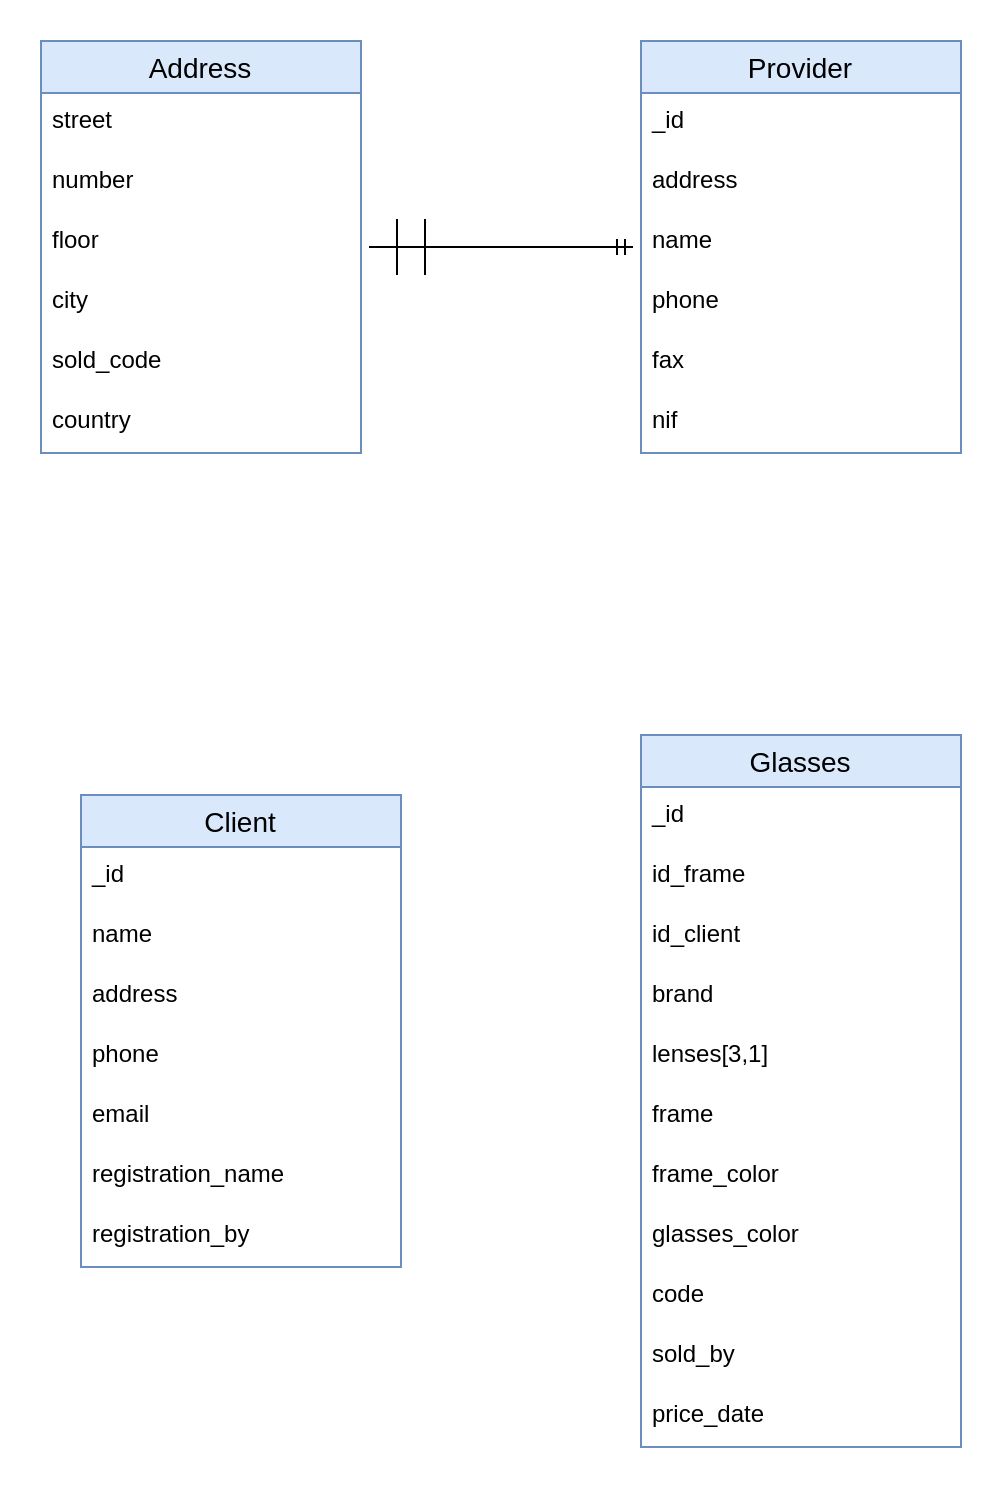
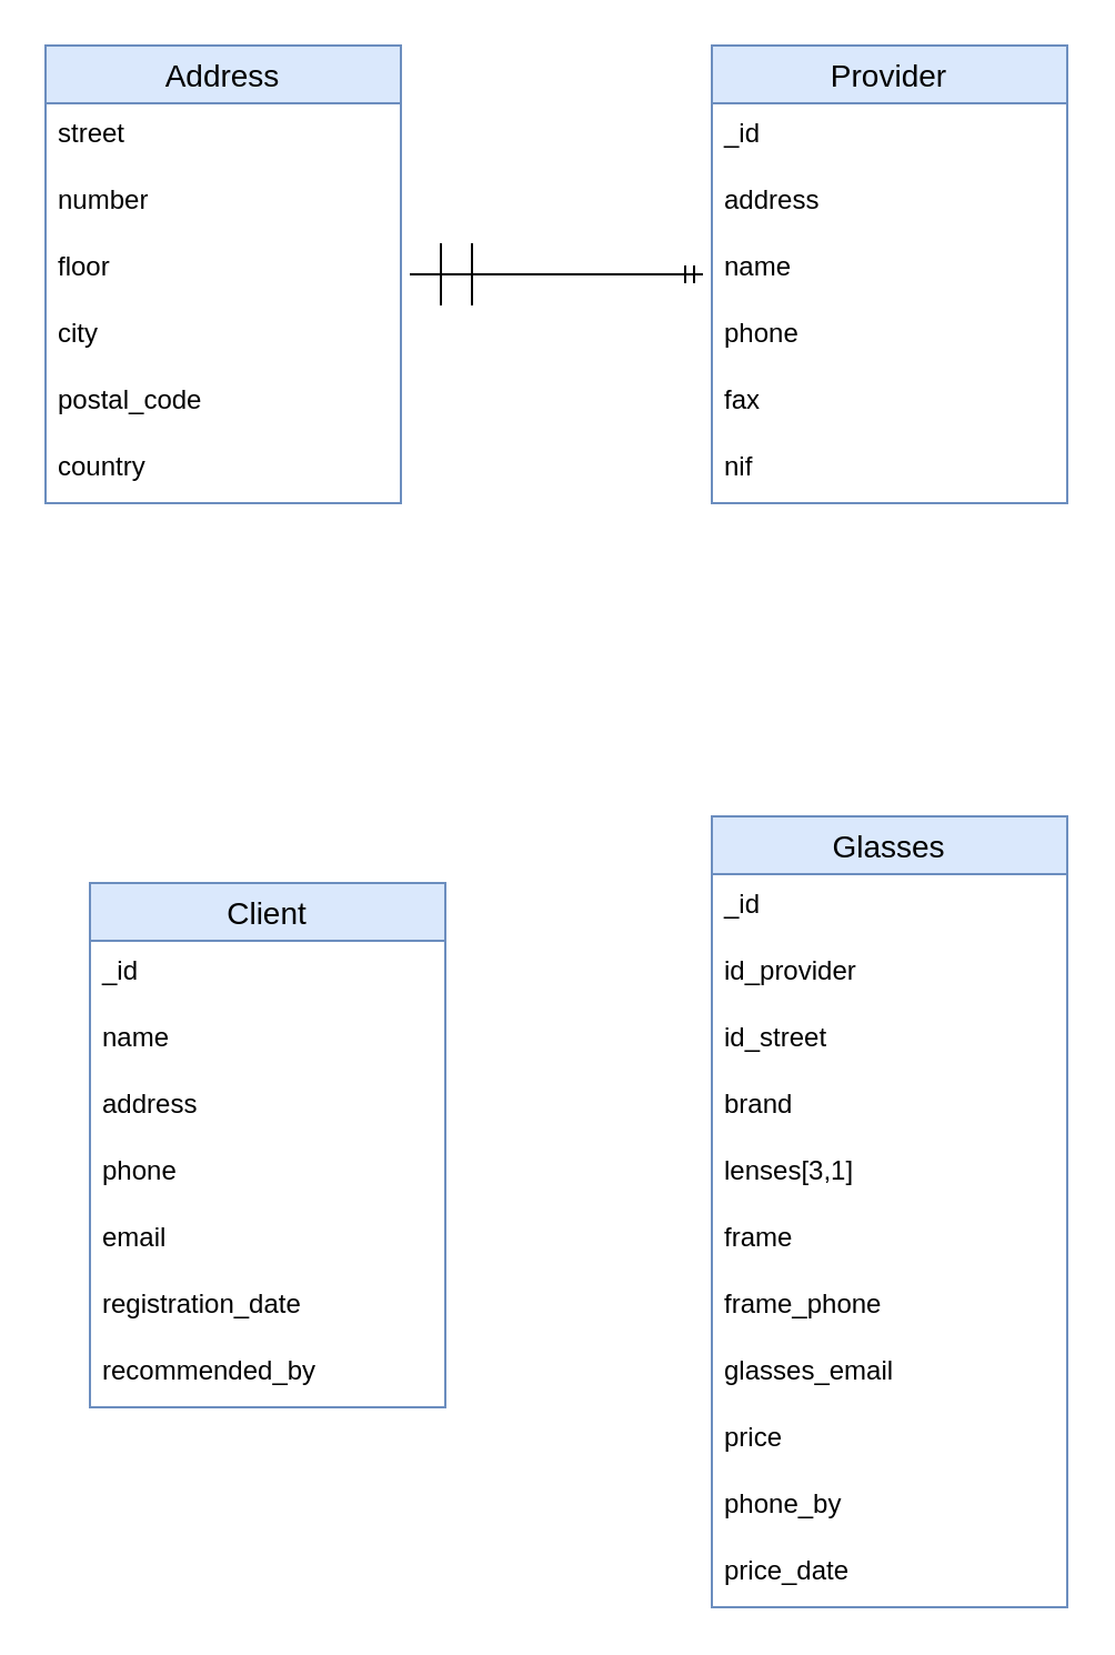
  <mxCell id="0" />
  <mxCell id="1" parent="0" />
  <mxCell id="2" value="Provider" style="swimlane;fontStyle=0;childLayout=stackLayout;horizontal=1;startSize=26;horizontalStack=0;resizeParent=1;resizeParentMax=0;resizeLast=0;collapsible=1;marginBottom=0;align=center;fontSize=14;fillColor=#dae8fc;strokeColor=#6c8ebf;direction=east;strokeWidth=1;perimeterSpacing=4;rounded=0;gradientColor=none;swimlaneFillColor=default;" parent="1" vertex="1"><mxGeometry x="320" y="20" width="160" height="206" as="geometry"><mxRectangle x="190" y="190" width="50" height="26" as="alternateBounds" /></mxGeometry></mxCell>
  <mxCell id="3" value="_id" style="text;strokeColor=none;fillColor=none;spacingLeft=4;spacingRight=4;overflow=hidden;rotatable=0;points=[[0,0.5],[1,0.5]];portConstraint=eastwest;fontSize=12;" parent="2" vertex="1"><mxGeometry y="26" width="160" height="30" as="geometry" /></mxCell>
  <mxCell id="4" value="address" style="text;strokeColor=none;fillColor=none;spacingLeft=4;spacingRight=4;overflow=hidden;rotatable=0;points=[[0,0.5],[1,0.5]];portConstraint=eastwest;fontSize=12;rounded=0;" parent="2" vertex="1"><mxGeometry y="56" width="160" height="30" as="geometry" /></mxCell>
  <mxCell id="5" value="name" style="text;strokeColor=none;fillColor=none;spacingLeft=4;spacingRight=4;overflow=hidden;rotatable=0;points=[[0,0.5],[1,0.5]];portConstraint=eastwest;fontSize=12;" parent="2" vertex="1"><mxGeometry y="86" width="160" height="30" as="geometry" /></mxCell>
  <mxCell id="6" value="phone&#10;" style="text;strokeColor=none;fillColor=none;spacingLeft=4;spacingRight=4;overflow=hidden;rotatable=0;points=[[0,0.5],[1,0.5]];portConstraint=eastwest;fontSize=12;" parent="2" vertex="1"><mxGeometry y="116" width="160" height="30" as="geometry" /></mxCell>
  <mxCell id="7" value="fax    " style="text;strokeColor=none;fillColor=none;spacingLeft=4;spacingRight=4;overflow=hidden;rotatable=0;points=[[0,0.5],[1,0.5]];portConstraint=eastwest;fontSize=12;" parent="2" vertex="1"><mxGeometry y="146" width="160" height="30" as="geometry" /></mxCell>
  <mxCell id="8" value="nif" style="text;strokeColor=none;fillColor=none;spacingLeft=4;spacingRight=4;overflow=hidden;rotatable=0;points=[[0,0.5],[1,0.5]];portConstraint=eastwest;fontSize=12;" parent="2" vertex="1"><mxGeometry y="176" width="160" height="30" as="geometry" /></mxCell>
  <mxCell id="9" value="Address" style="swimlane;fontStyle=0;childLayout=stackLayout;horizontal=1;startSize=26;horizontalStack=0;resizeParent=1;resizeParentMax=0;resizeLast=0;collapsible=1;marginBottom=0;align=center;fontSize=14;fillColor=#dae8fc;strokeColor=#6c8ebf;direction=east;strokeWidth=1;perimeterSpacing=4;rounded=0;gradientColor=none;swimlaneFillColor=default;" parent="1" vertex="1"><mxGeometry x="20" y="20" width="160" height="206" as="geometry"><mxRectangle x="190" y="190" width="50" height="26" as="alternateBounds" /></mxGeometry></mxCell>
  <mxCell id="10" value="street" style="text;strokeColor=none;fillColor=none;spacingLeft=4;spacingRight=4;overflow=hidden;rotatable=0;points=[[0,0.5],[1,0.5]];portConstraint=eastwest;fontSize=12;" parent="9" vertex="1"><mxGeometry y="26" width="160" height="30" as="geometry" /></mxCell>
  <mxCell id="11" value="number" style="text;strokeColor=none;fillColor=none;spacingLeft=4;spacingRight=4;overflow=hidden;rotatable=0;points=[[0,0.5],[1,0.5]];portConstraint=eastwest;fontSize=12;rounded=0;" parent="9" vertex="1"><mxGeometry y="56" width="160" height="30" as="geometry" /></mxCell>
  <mxCell id="12" value="floor" style="text;strokeColor=none;fillColor=none;spacingLeft=4;spacingRight=4;overflow=hidden;rotatable=0;points=[[0,0.5],[1,0.5]];portConstraint=eastwest;fontSize=12;" parent="9" vertex="1"><mxGeometry y="86" width="160" height="30" as="geometry" /></mxCell>
  <mxCell id="13" value="city" style="text;strokeColor=none;fillColor=none;spacingLeft=4;spacingRight=4;overflow=hidden;rotatable=0;points=[[0,0.5],[1,0.5]];portConstraint=eastwest;fontSize=12;" parent="9" vertex="1"><mxGeometry y="116" width="160" height="30" as="geometry" /></mxCell>
- <mxCell id="14" value="sold_code" style="text;strokeColor=none;fillColor=none;spacingLeft=4;spacingRight=4;overflow=hidden;rotatable=0;points=[[0,0.5],[1,0.5]];portConstraint=eastwest;fontSize=12;" parent="9" vertex="1"><mxGeometry y="146" width="160" height="30" as="geometry" /></mxCell>
+ <mxCell id="14" value="postal_code" style="text;strokeColor=none;fillColor=none;spacingLeft=4;spacingRight=4;overflow=hidden;rotatable=0;points=[[0,0.5],[1,0.5]];portConstraint=eastwest;fontSize=12;" parent="9" vertex="1"><mxGeometry y="146" width="160" height="30" as="geometry" /></mxCell>
  <mxCell id="15" value="country" style="text;strokeColor=none;fillColor=none;spacingLeft=4;spacingRight=4;overflow=hidden;rotatable=0;points=[[0,0.5],[1,0.5]];portConstraint=eastwest;fontSize=12;" parent="9" vertex="1"><mxGeometry y="176" width="160" height="30" as="geometry" /></mxCell>
  <mxCell id="16" value="" style="edgeStyle=entityRelationEdgeStyle;fontSize=12;html=1;endArrow=ERmandOne;startArrow=ERmandOne;rounded=0;fontFamily=Helvetica;fontColor=default;startSize=26;" parent="1" source="9" target="2" edge="1"><mxGeometry width="100" height="100" relative="1" as="geometry"><mxPoint x="400" y="217" as="sourcePoint" /><mxPoint x="318.08" y="137.56" as="targetPoint" /></mxGeometry></mxCell>
  <mxCell id="17" value="Glasses" style="swimlane;fontStyle=0;childLayout=stackLayout;horizontal=1;startSize=26;horizontalStack=0;resizeParent=1;resizeParentMax=0;resizeLast=0;collapsible=1;marginBottom=0;align=center;fontSize=14;fillColor=#dae8fc;strokeColor=#6c8ebf;direction=east;strokeWidth=1;perimeterSpacing=4;rounded=0;gradientColor=none;swimlaneFillColor=default;" parent="1" vertex="1"><mxGeometry x="320" y="367" width="160" height="356" as="geometry"><mxRectangle x="190" y="190" width="50" height="26" as="alternateBounds" /></mxGeometry></mxCell>
  <mxCell id="18" value="_id" style="text;strokeColor=none;fillColor=none;spacingLeft=4;spacingRight=4;overflow=hidden;rotatable=0;points=[[0,0.5],[1,0.5]];portConstraint=eastwest;fontSize=12;" parent="17" vertex="1"><mxGeometry y="26" width="160" height="30" as="geometry" /></mxCell>
- <mxCell id="19" value="id_frame" style="text;strokeColor=none;fillColor=none;spacingLeft=4;spacingRight=4;overflow=hidden;rotatable=0;points=[[0,0.5],[1,0.5]];portConstraint=eastwest;fontSize=12;" parent="17" vertex="1"><mxGeometry y="56" width="160" height="30" as="geometry" /></mxCell>
- <mxCell id="20" value="id_client" style="text;strokeColor=none;fillColor=none;spacingLeft=4;spacingRight=4;overflow=hidden;rotatable=0;points=[[0,0.5],[1,0.5]];portConstraint=eastwest;fontSize=12;" parent="17" vertex="1"><mxGeometry y="86" width="160" height="30" as="geometry" /></mxCell>
+ <mxCell id="19" value="id_provider" style="text;strokeColor=none;fillColor=none;spacingLeft=4;spacingRight=4;overflow=hidden;rotatable=0;points=[[0,0.5],[1,0.5]];portConstraint=eastwest;fontSize=12;" parent="17" vertex="1"><mxGeometry y="56" width="160" height="30" as="geometry" /></mxCell>
+ <mxCell id="20" value="id_street" style="text;strokeColor=none;fillColor=none;spacingLeft=4;spacingRight=4;overflow=hidden;rotatable=0;points=[[0,0.5],[1,0.5]];portConstraint=eastwest;fontSize=12;" parent="17" vertex="1"><mxGeometry y="86" width="160" height="30" as="geometry" /></mxCell>
  <mxCell id="21" value="brand" style="text;strokeColor=none;fillColor=none;spacingLeft=4;spacingRight=4;overflow=hidden;rotatable=0;points=[[0,0.5],[1,0.5]];portConstraint=eastwest;fontSize=12;" parent="17" vertex="1"><mxGeometry y="116" width="160" height="30" as="geometry" /></mxCell>
  <mxCell id="22" value="lenses[3,1]" style="text;strokeColor=none;fillColor=none;spacingLeft=4;spacingRight=4;overflow=hidden;rotatable=0;points=[[0,0.5],[1,0.5]];portConstraint=eastwest;fontSize=12;rounded=0;" parent="17" vertex="1"><mxGeometry y="146" width="160" height="30" as="geometry" /></mxCell>
  <mxCell id="23" value="frame" style="text;strokeColor=none;fillColor=none;spacingLeft=4;spacingRight=4;overflow=hidden;rotatable=0;points=[[0,0.5],[1,0.5]];portConstraint=eastwest;fontSize=12;" parent="17" vertex="1"><mxGeometry y="176" width="160" height="30" as="geometry" /></mxCell>
- <mxCell id="24" value="frame_color" style="text;strokeColor=none;fillColor=none;spacingLeft=4;spacingRight=4;overflow=hidden;rotatable=0;points=[[0,0.5],[1,0.5]];portConstraint=eastwest;fontSize=12;" parent="17" vertex="1"><mxGeometry y="206" width="160" height="30" as="geometry" /></mxCell>
- <mxCell id="25" value="glasses_color" style="text;strokeColor=none;fillColor=none;spacingLeft=4;spacingRight=4;overflow=hidden;rotatable=0;points=[[0,0.5],[1,0.5]];portConstraint=eastwest;fontSize=12;" parent="17" vertex="1"><mxGeometry y="236" width="160" height="30" as="geometry" /></mxCell>
- <mxCell id="26" value="code" style="text;strokeColor=none;fillColor=none;spacingLeft=4;spacingRight=4;overflow=hidden;rotatable=0;points=[[0,0.5],[1,0.5]];portConstraint=eastwest;fontSize=12;" parent="17" vertex="1"><mxGeometry y="266" width="160" height="30" as="geometry" /></mxCell>
- <mxCell id="27" value="sold_by" style="text;strokeColor=none;fillColor=none;spacingLeft=4;spacingRight=4;overflow=hidden;rotatable=0;points=[[0,0.5],[1,0.5]];portConstraint=eastwest;fontSize=12;" parent="17" vertex="1"><mxGeometry y="296" width="160" height="30" as="geometry" /></mxCell>
+ <mxCell id="24" value="frame_phone" style="text;strokeColor=none;fillColor=none;spacingLeft=4;spacingRight=4;overflow=hidden;rotatable=0;points=[[0,0.5],[1,0.5]];portConstraint=eastwest;fontSize=12;" parent="17" vertex="1"><mxGeometry y="206" width="160" height="30" as="geometry" /></mxCell>
+ <mxCell id="25" value="glasses_email" style="text;strokeColor=none;fillColor=none;spacingLeft=4;spacingRight=4;overflow=hidden;rotatable=0;points=[[0,0.5],[1,0.5]];portConstraint=eastwest;fontSize=12;" parent="17" vertex="1"><mxGeometry y="236" width="160" height="30" as="geometry" /></mxCell>
+ <mxCell id="26" value="price" style="text;strokeColor=none;fillColor=none;spacingLeft=4;spacingRight=4;overflow=hidden;rotatable=0;points=[[0,0.5],[1,0.5]];portConstraint=eastwest;fontSize=12;" parent="17" vertex="1"><mxGeometry y="266" width="160" height="30" as="geometry" /></mxCell>
+ <mxCell id="27" value="phone_by" style="text;strokeColor=none;fillColor=none;spacingLeft=4;spacingRight=4;overflow=hidden;rotatable=0;points=[[0,0.5],[1,0.5]];portConstraint=eastwest;fontSize=12;" parent="17" vertex="1"><mxGeometry y="296" width="160" height="30" as="geometry" /></mxCell>
  <mxCell id="28" value="price_date" style="text;strokeColor=none;fillColor=none;spacingLeft=4;spacingRight=4;overflow=hidden;rotatable=0;points=[[0,0.5],[1,0.5]];portConstraint=eastwest;fontSize=12;" parent="17" vertex="1"><mxGeometry y="326" width="160" height="30" as="geometry" /></mxCell>
  <mxCell id="29" value="Client" style="swimlane;fontStyle=0;childLayout=stackLayout;horizontal=1;startSize=26;horizontalStack=0;resizeParent=1;resizeParentMax=0;resizeLast=0;collapsible=1;marginBottom=0;align=center;fontSize=14;fillColor=#dae8fc;strokeColor=#6c8ebf;direction=east;strokeWidth=1;perimeterSpacing=4;rounded=0;gradientColor=none;swimlaneFillColor=default;" parent="1" vertex="1"><mxGeometry x="40" y="397" width="160" height="236" as="geometry"><mxRectangle x="190" y="190" width="50" height="26" as="alternateBounds" /></mxGeometry></mxCell>
  <mxCell id="30" value="_id" style="text;strokeColor=none;fillColor=none;spacingLeft=4;spacingRight=4;overflow=hidden;rotatable=0;points=[[0,0.5],[1,0.5]];portConstraint=eastwest;fontSize=12;" parent="29" vertex="1"><mxGeometry y="26" width="160" height="30" as="geometry" /></mxCell>
  <mxCell id="31" value="name" style="text;strokeColor=none;fillColor=none;spacingLeft=4;spacingRight=4;overflow=hidden;rotatable=0;points=[[0,0.5],[1,0.5]];portConstraint=eastwest;fontSize=12;" parent="29" vertex="1"><mxGeometry y="56" width="160" height="30" as="geometry" /></mxCell>
  <mxCell id="32" value="address" style="text;strokeColor=none;fillColor=none;spacingLeft=4;spacingRight=4;overflow=hidden;rotatable=0;points=[[0,0.5],[1,0.5]];portConstraint=eastwest;fontSize=12;" parent="29" vertex="1"><mxGeometry y="86" width="160" height="30" as="geometry" /></mxCell>
  <mxCell id="33" value="phone" style="text;strokeColor=none;fillColor=none;spacingLeft=4;spacingRight=4;overflow=hidden;rotatable=0;points=[[0,0.5],[1,0.5]];portConstraint=eastwest;fontSize=12;rounded=0;" parent="29" vertex="1"><mxGeometry y="116" width="160" height="30" as="geometry" /></mxCell>
  <mxCell id="34" value="email" style="text;strokeColor=none;fillColor=none;spacingLeft=4;spacingRight=4;overflow=hidden;rotatable=0;points=[[0,0.5],[1,0.5]];portConstraint=eastwest;fontSize=12;" parent="29" vertex="1"><mxGeometry y="146" width="160" height="30" as="geometry" /></mxCell>
- <mxCell id="35" value="registration_name" style="text;strokeColor=none;fillColor=none;spacingLeft=4;spacingRight=4;overflow=hidden;rotatable=0;points=[[0,0.5],[1,0.5]];portConstraint=eastwest;fontSize=12;" parent="29" vertex="1"><mxGeometry y="176" width="160" height="30" as="geometry" /></mxCell>
- <mxCell id="36" value="registration_by" style="text;strokeColor=none;fillColor=none;spacingLeft=4;spacingRight=4;overflow=hidden;rotatable=0;points=[[0,0.5],[1,0.5]];portConstraint=eastwest;fontSize=12;" parent="29" vertex="1"><mxGeometry y="206" width="160" height="30" as="geometry" /></mxCell>
+ <mxCell id="35" value="registration_date" style="text;strokeColor=none;fillColor=none;spacingLeft=4;spacingRight=4;overflow=hidden;rotatable=0;points=[[0,0.5],[1,0.5]];portConstraint=eastwest;fontSize=12;" parent="29" vertex="1"><mxGeometry y="176" width="160" height="30" as="geometry" /></mxCell>
+ <mxCell id="36" value="recommended_by" style="text;strokeColor=none;fillColor=none;spacingLeft=4;spacingRight=4;overflow=hidden;rotatable=0;points=[[0,0.5],[1,0.5]];portConstraint=eastwest;fontSize=12;" parent="29" vertex="1"><mxGeometry y="206" width="160" height="30" as="geometry" /></mxCell>
